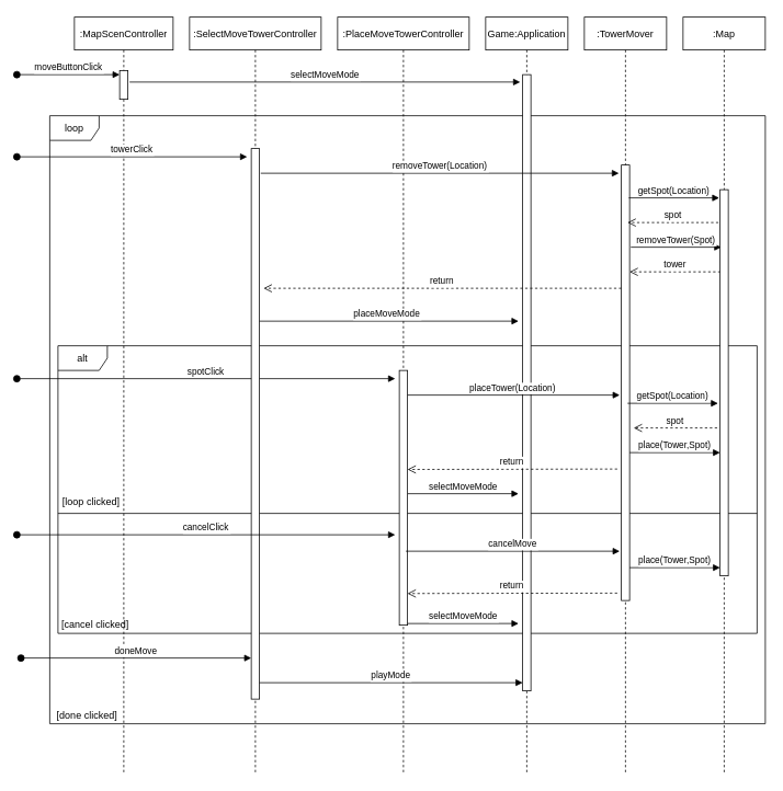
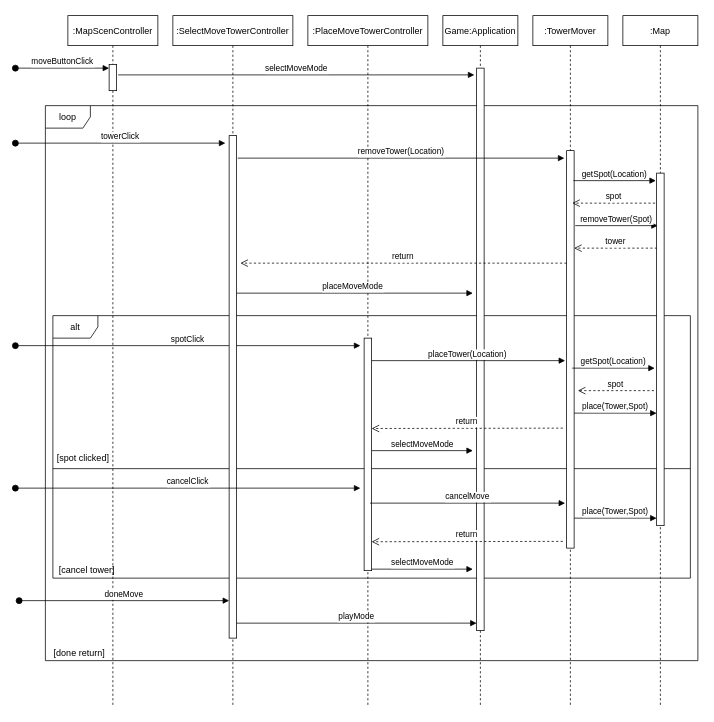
  <mxCell id="0" />
  <mxCell id="1" parent="0" />
  <mxCell id="2" value="loop" style="shape=umlFrame;whiteSpace=wrap;html=1;" parent="1" vertex="1"><mxGeometry x="60" y="140" width="870" height="740" as="geometry" /></mxCell>
  <mxCell id="3" value="alt" style="shape=umlFrame;whiteSpace=wrap;html=1;" parent="1" vertex="1"><mxGeometry x="70" y="420" width="850" height="350" as="geometry" /></mxCell>
  <mxCell id="4" value="" style="line;strokeWidth=1;fillColor=none;align=left;verticalAlign=middle;spacingTop=-1;spacingLeft=3;spacingRight=3;rotatable=0;labelPosition=right;points=[];portConstraint=eastwest;" parent="1" vertex="1"><mxGeometry x="70" y="620" width="850" height="8" as="geometry" /></mxCell>
  <mxCell id="5" value="Game:Application" style="shape=umlLifeline;perimeter=lifelinePerimeter;container=0;collapsible=0;recursiveResize=0;rounded=0;shadow=0;strokeWidth=1;" parent="1" vertex="1"><mxGeometry x="590" y="20" width="100" height="920" as="geometry" /></mxCell>
  <mxCell id="6" value="" style="points=[];perimeter=orthogonalPerimeter;rounded=0;shadow=0;strokeWidth=1;container=0;" parent="1" vertex="1"><mxGeometry x="635" y="90" width="10" height="750" as="geometry" /></mxCell>
  <mxCell id="7" value=":TowerMover" style="shape=umlLifeline;perimeter=lifelinePerimeter;container=0;collapsible=0;recursiveResize=0;rounded=0;shadow=0;strokeWidth=1;" parent="1" vertex="1"><mxGeometry x="710" y="20" width="100" height="920" as="geometry" /></mxCell>
  <mxCell id="8" value="" style="points=[];perimeter=orthogonalPerimeter;rounded=0;shadow=0;strokeWidth=1;container=0;" parent="1" vertex="1"><mxGeometry x="755" y="200" width="10" height="530" as="geometry" /></mxCell>
  <mxCell id="9" value=":PlaceMoveTowerController" style="shape=umlLifeline;perimeter=lifelinePerimeter;container=0;collapsible=0;recursiveResize=0;rounded=0;shadow=0;strokeWidth=1;" parent="1" vertex="1"><mxGeometry x="410" y="20" width="160" height="920" as="geometry" /></mxCell>
  <mxCell id="10" value=":MapScenController" style="shape=umlLifeline;perimeter=lifelinePerimeter;container=0;collapsible=0;recursiveResize=0;rounded=0;shadow=0;strokeWidth=1;" parent="1" vertex="1"><mxGeometry x="90" y="20" width="120" height="920" as="geometry" /></mxCell>
  <mxCell id="11" value="spot" style="verticalAlign=bottom;endArrow=open;dashed=1;endSize=8;exitX=0;exitY=0.95;shadow=0;strokeWidth=1;" parent="1" edge="1"><mxGeometry relative="1" as="geometry"><mxPoint x="762.5" y="270" as="targetPoint" /><mxPoint x="873" y="270" as="sourcePoint" /></mxGeometry></mxCell>
  <mxCell id="12" value=":SelectMoveTowerController" style="shape=umlLifeline;perimeter=lifelinePerimeter;container=0;collapsible=0;recursiveResize=0;rounded=0;shadow=0;strokeWidth=1;" parent="1" vertex="1"><mxGeometry x="230" y="20" width="160" height="920" as="geometry" /></mxCell>
  <mxCell id="13" value="selectMoveMode" style="verticalAlign=bottom;endArrow=block;shadow=0;strokeWidth=1;" parent="1" edge="1"><mxGeometry relative="1" as="geometry"><mxPoint x="157" y="99.04" as="sourcePoint" /><mxPoint x="632" y="99" as="targetPoint" /></mxGeometry></mxCell>
  <mxCell id="14" value=":Map" style="shape=umlLifeline;perimeter=lifelinePerimeter;container=0;collapsible=0;recursiveResize=0;rounded=0;shadow=0;strokeWidth=1;" parent="1" vertex="1"><mxGeometry x="830" y="20" width="100" height="920" as="geometry" /></mxCell>
  <mxCell id="15" value="getSpot(Location)" style="verticalAlign=bottom;endArrow=block;shadow=0;strokeWidth=1;" parent="1" edge="1"><mxGeometry relative="1" as="geometry"><mxPoint x="764" y="240" as="sourcePoint" /><mxPoint x="874" y="240" as="targetPoint" /></mxGeometry></mxCell>
  <mxCell id="16" value="removeTower(Location)" style="verticalAlign=bottom;endArrow=block;shadow=0;strokeWidth=1;" parent="1" edge="1"><mxGeometry relative="1" as="geometry"><mxPoint x="316.5" y="210" as="sourcePoint" /><mxPoint x="752" y="210" as="targetPoint" /></mxGeometry></mxCell>
  <mxCell id="17" value="spotClick" style="verticalAlign=bottom;startArrow=oval;endArrow=block;startSize=8;shadow=0;strokeWidth=1;" parent="1" edge="1"><mxGeometry relative="1" as="geometry"><mxPoint x="20" y="460" as="sourcePoint" /><mxPoint x="480" y="460" as="targetPoint" /></mxGeometry></mxCell>
  <mxCell id="18" value="return" style="verticalAlign=bottom;endArrow=open;dashed=1;endSize=8;exitX=0;exitY=0.95;shadow=0;strokeWidth=1;" parent="1" edge="1"><mxGeometry relative="1" as="geometry"><mxPoint x="320" y="350" as="targetPoint" /><mxPoint x="755" y="350" as="sourcePoint" /></mxGeometry></mxCell>
  <mxCell id="19" value="removeTower(Spot)" style="verticalAlign=bottom;endArrow=block;shadow=0;strokeWidth=1;" parent="1" edge="1"><mxGeometry relative="1" as="geometry"><mxPoint x="766.5" y="300" as="sourcePoint" /><mxPoint x="876.5" y="300" as="targetPoint" /></mxGeometry></mxCell>
  <mxCell id="20" value="tower" style="verticalAlign=bottom;endArrow=open;dashed=1;endSize=8;exitX=0;exitY=0.95;shadow=0;strokeWidth=1;" parent="1" edge="1"><mxGeometry relative="1" as="geometry"><mxPoint x="765" y="330" as="targetPoint" /><mxPoint x="875.5" y="330" as="sourcePoint" /></mxGeometry></mxCell>
  <mxCell id="21" value="getSpot(Location)" style="verticalAlign=bottom;endArrow=block;shadow=0;strokeWidth=1;" parent="1" edge="1"><mxGeometry relative="1" as="geometry"><mxPoint x="762.5" y="490" as="sourcePoint" /><mxPoint x="872.5" y="490" as="targetPoint" /></mxGeometry></mxCell>
  <mxCell id="22" value="spot" style="verticalAlign=bottom;endArrow=open;dashed=1;endSize=8;exitX=0;exitY=0.95;shadow=0;strokeWidth=1;" parent="1" edge="1"><mxGeometry relative="1" as="geometry"><mxPoint x="770" y="520" as="targetPoint" /><mxPoint x="871.5" y="520" as="sourcePoint" /></mxGeometry></mxCell>
  <mxCell id="23" value="place(Tower,Spot)" style="verticalAlign=bottom;endArrow=block;shadow=0;strokeWidth=1;" parent="1" edge="1"><mxGeometry relative="1" as="geometry"><mxPoint x="765" y="550" as="sourcePoint" /><mxPoint x="875" y="550" as="targetPoint" /></mxGeometry></mxCell>
  <mxCell id="24" value="return" style="verticalAlign=bottom;endArrow=open;dashed=1;endSize=8;exitX=0;exitY=0.95;shadow=0;strokeWidth=1;" parent="1" edge="1"><mxGeometry relative="1" as="geometry"><mxPoint x="495" y="570.5" as="targetPoint" /><mxPoint x="750" y="570" as="sourcePoint" /></mxGeometry></mxCell>
  <mxCell id="25" value="selectMoveMode" style="verticalAlign=bottom;endArrow=block;shadow=0;strokeWidth=1;" parent="1" edge="1"><mxGeometry relative="1" as="geometry"><mxPoint x="495" y="600.04" as="sourcePoint" /><mxPoint x="630" y="600" as="targetPoint" /></mxGeometry></mxCell>
  <mxCell id="26" value="placeMoveMode" style="verticalAlign=bottom;endArrow=block;shadow=0;strokeWidth=1;" parent="1" edge="1"><mxGeometry relative="1" as="geometry"><mxPoint x="310" y="390.04" as="sourcePoint" /><mxPoint x="630" y="390" as="targetPoint" /></mxGeometry></mxCell>
  <mxCell id="27" value="placeTower(Location)" style="verticalAlign=bottom;endArrow=block;shadow=0;strokeWidth=1;" parent="1" edge="1"><mxGeometry relative="1" as="geometry"><mxPoint x="493" y="480" as="sourcePoint" /><mxPoint x="753" y="480" as="targetPoint" /></mxGeometry></mxCell>
  <mxCell id="28" value="" style="points=[];perimeter=orthogonalPerimeter;rounded=0;shadow=0;strokeWidth=1;container=0;" parent="1" vertex="1"><mxGeometry x="485" y="450" width="10" height="310" as="geometry" /></mxCell>
  <mxCell id="29" value="" style="points=[];perimeter=orthogonalPerimeter;rounded=0;shadow=0;strokeWidth=1;container=0;" parent="1" vertex="1"><mxGeometry x="145" y="85" width="10" height="35" as="geometry" /></mxCell>
  <mxCell id="30" value="moveButtonClick" style="verticalAlign=bottom;startArrow=oval;endArrow=block;startSize=8;shadow=0;strokeWidth=1;" parent="1" edge="1"><mxGeometry relative="1" as="geometry"><mxPoint x="20" y="90" as="sourcePoint" /><mxPoint x="145" y="90" as="targetPoint" /></mxGeometry></mxCell>
  <mxCell id="31" value="towerClick" style="verticalAlign=bottom;startArrow=oval;endArrow=block;startSize=8;shadow=0;strokeWidth=1;" parent="1" edge="1"><mxGeometry relative="1" as="geometry"><mxPoint x="20" y="190" as="sourcePoint" /><mxPoint x="300" y="190" as="targetPoint" /></mxGeometry></mxCell>
  <mxCell id="32" value="" style="points=[];perimeter=orthogonalPerimeter;rounded=0;shadow=0;strokeWidth=1;container=0;" parent="1" vertex="1"><mxGeometry x="305" y="180" width="10" height="670" as="geometry" /></mxCell>
  <mxCell id="33" value="" style="points=[];perimeter=orthogonalPerimeter;rounded=0;shadow=0;strokeWidth=1;container=0;" parent="1" vertex="1"><mxGeometry x="875" y="230" width="10" height="470" as="geometry" /></mxCell>
  <mxCell id="34" value="cancelClick" style="verticalAlign=bottom;startArrow=oval;endArrow=block;startSize=8;shadow=0;strokeWidth=1;" parent="1" edge="1"><mxGeometry relative="1" as="geometry"><mxPoint x="20" y="650" as="sourcePoint" /><mxPoint x="480" y="650" as="targetPoint" /></mxGeometry></mxCell>
  <mxCell id="35" value="place(Tower,Spot)" style="verticalAlign=bottom;endArrow=block;shadow=0;strokeWidth=1;" parent="1" edge="1"><mxGeometry relative="1" as="geometry"><mxPoint x="765" y="690" as="sourcePoint" /><mxPoint x="875" y="690" as="targetPoint" /></mxGeometry></mxCell>
  <mxCell id="36" value="return" style="verticalAlign=bottom;endArrow=open;dashed=1;endSize=8;exitX=0;exitY=0.95;shadow=0;strokeWidth=1;" parent="1" edge="1"><mxGeometry relative="1" as="geometry"><mxPoint x="495" y="721.5" as="targetPoint" /><mxPoint x="750" y="721" as="sourcePoint" /></mxGeometry></mxCell>
  <mxCell id="37" value="selectMoveMode" style="verticalAlign=bottom;endArrow=block;shadow=0;strokeWidth=1;" parent="1" edge="1"><mxGeometry relative="1" as="geometry"><mxPoint x="495" y="758.04" as="sourcePoint" /><mxPoint x="630" y="758" as="targetPoint" /></mxGeometry></mxCell>
  <mxCell id="38" value="cancelMove" style="verticalAlign=bottom;endArrow=block;shadow=0;strokeWidth=1;" parent="1" edge="1"><mxGeometry relative="1" as="geometry"><mxPoint x="493" y="670" as="sourcePoint" /><mxPoint x="753" y="670" as="targetPoint" /></mxGeometry></mxCell>
  <mxCell id="39" value="doneMove" style="verticalAlign=bottom;startArrow=oval;endArrow=block;startSize=8;shadow=0;strokeWidth=1;" parent="1" edge="1"><mxGeometry relative="1" as="geometry"><mxPoint x="25" y="800" as="sourcePoint" /><mxPoint x="305" y="800" as="targetPoint" /></mxGeometry></mxCell>
  <mxCell id="40" value="playMode" style="verticalAlign=bottom;endArrow=block;shadow=0;strokeWidth=1;" parent="1" edge="1"><mxGeometry relative="1" as="geometry"><mxPoint x="315" y="830.04" as="sourcePoint" /><mxPoint x="635" y="830" as="targetPoint" /></mxGeometry></mxCell>
- <mxCell id="41" value="[done clicked]" style="text;html=1;align=center;verticalAlign=middle;resizable=0;points=[];autosize=1;strokeColor=none;fillColor=none;" parent="1" vertex="1"><mxGeometry x="60" y="860" width="90" height="20" as="geometry" /></mxCell>
- <mxCell id="42" value="[loop clicked]" style="text;html=1;align=center;verticalAlign=middle;resizable=0;points=[];autosize=1;strokeColor=none;fillColor=none;" parent="1" vertex="1"><mxGeometry x="70" y="600" width="80" height="20" as="geometry" /></mxCell>
- <mxCell id="43" value="[cancel clicked]" style="text;html=1;align=center;verticalAlign=middle;resizable=0;points=[];autosize=1;strokeColor=none;fillColor=none;" parent="1" vertex="1"><mxGeometry x="65" y="750" width="100" height="20" as="geometry" /></mxCell>
+ <mxCell id="41" value="[done return]" style="text;html=1;align=center;verticalAlign=middle;resizable=0;points=[];autosize=1;strokeColor=none;fillColor=none;" parent="1" vertex="1"><mxGeometry x="60" y="860" width="90" height="20" as="geometry" /></mxCell>
+ <mxCell id="42" value="[spot clicked]" style="text;html=1;align=center;verticalAlign=middle;resizable=0;points=[];autosize=1;strokeColor=none;fillColor=none;" parent="1" vertex="1"><mxGeometry x="70" y="600" width="80" height="20" as="geometry" /></mxCell>
+ <mxCell id="43" value="[cancel tower]" style="text;html=1;align=center;verticalAlign=middle;resizable=0;points=[];autosize=1;strokeColor=none;fillColor=none;" parent="1" vertex="1"><mxGeometry x="65" y="750" width="100" height="20" as="geometry" /></mxCell>
